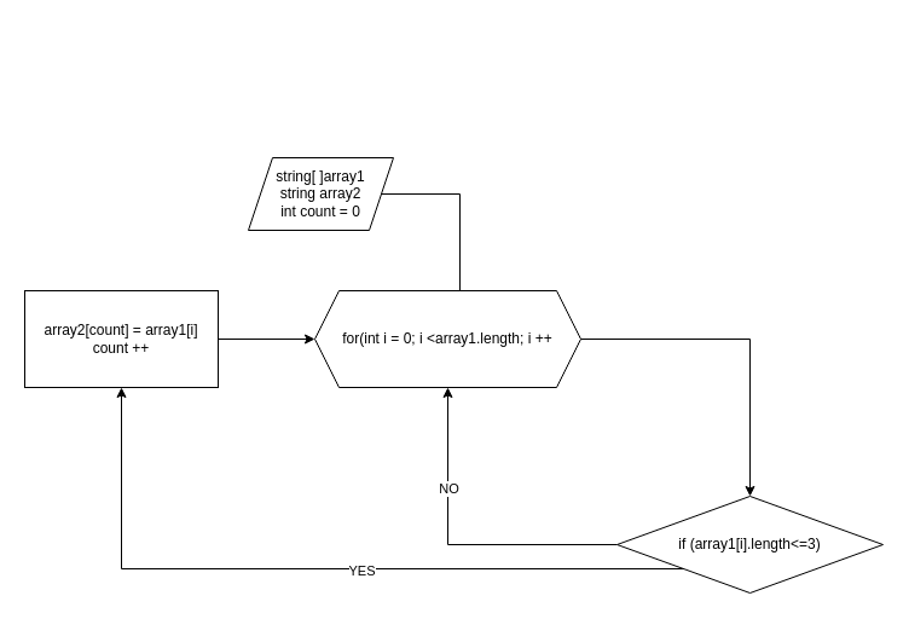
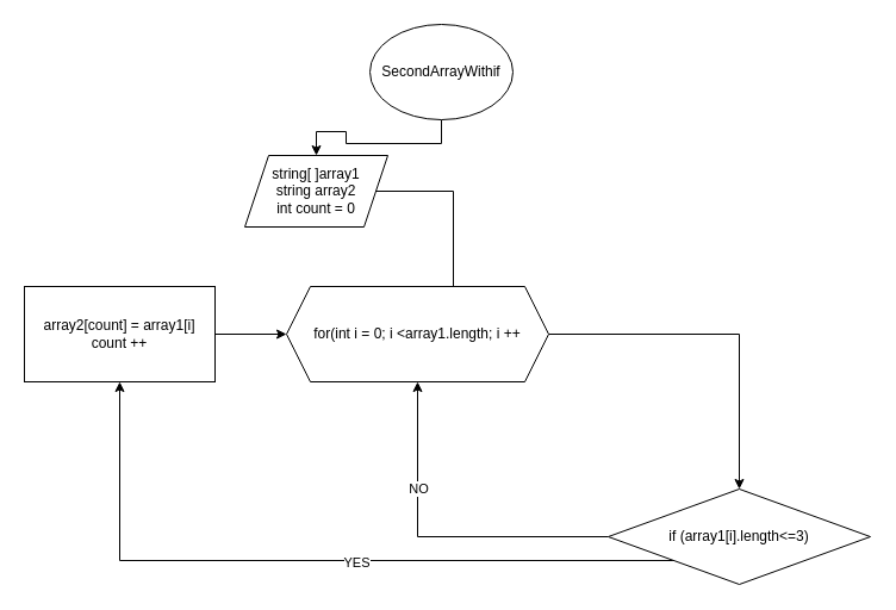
  <mxCell id="0" />
  <mxCell id="1" parent="0" />
+ <mxCell id="2" value="" style="edgeStyle=orthogonalEdgeStyle;rounded=0;orthogonalLoop=1;jettySize=auto;html=1;" edge="1" parent="1" source="3" target="5"><mxGeometry relative="1" as="geometry" /></mxCell>
+ <mxCell id="3" value="SecondArrayWithif" style="ellipse;whiteSpace=wrap;html=1;" vertex="1" parent="1"><mxGeometry x="310" y="20" width="120" height="80" as="geometry" /></mxCell>
  <mxCell id="4" style="edgeStyle=orthogonalEdgeStyle;rounded=0;orthogonalLoop=1;jettySize=auto;html=1;entryX=0;entryY=0.5;entryDx=0;entryDy=0;" edge="1" parent="1" source="5" target="7"><mxGeometry relative="1" as="geometry"><Array as="points"><mxPoint x="380" y="240" /><mxPoint x="420" y="240" /><mxPoint x="420" y="280" /></Array></mxGeometry></mxCell>
  <mxCell id="5" value="string[ ]array1&lt;br&gt;string array2&lt;br&gt;int count = 0" style="shape=parallelogram;perimeter=parallelogramPerimeter;whiteSpace=wrap;html=1;fixedSize=1;" vertex="1" parent="1"><mxGeometry x="205" y="130" width="120" height="60" as="geometry" /></mxCell>
  <mxCell id="6" value="" style="edgeStyle=orthogonalEdgeStyle;rounded=0;orthogonalLoop=1;jettySize=auto;html=1;" edge="1" parent="1" source="7" target="12"><mxGeometry relative="1" as="geometry" /></mxCell>
- <mxCell id="7" value="for(int i = 0; i &amp;lt;array1.length; i ++" style="shape=hexagon;perimeter=hexagonPerimeter2;whiteSpace=wrap;html=1;fixedSize=1;" vertex="1" parent="1"><mxGeometry x="260" y="240" width="220" height="80" as="geometry" /></mxCell>
+ <mxCell id="7" value="for(int i = 0; i &amp;lt;array1.length; i ++" style="shape=hexagon;perimeter=hexagonPerimeter2;whiteSpace=wrap;html=1;fixedSize=1;" vertex="1" parent="1"><mxGeometry x="240" y="240" width="220" height="80" as="geometry" /></mxCell>
  <mxCell id="8" style="edgeStyle=orthogonalEdgeStyle;rounded=0;orthogonalLoop=1;jettySize=auto;html=1;entryX=0.5;entryY=1;entryDx=0;entryDy=0;" edge="1" parent="1" source="12" target="7"><mxGeometry relative="1" as="geometry" /></mxCell>
  <mxCell id="9" value="NO" style="edgeLabel;html=1;align=center;verticalAlign=middle;resizable=0;points=[];" vertex="1" connectable="0" parent="8"><mxGeometry x="0.383" relative="1" as="geometry"><mxPoint as="offset" /></mxGeometry></mxCell>
  <mxCell id="10" style="edgeStyle=orthogonalEdgeStyle;rounded=0;orthogonalLoop=1;jettySize=auto;html=1;exitX=0;exitY=1;exitDx=0;exitDy=0;entryX=0.5;entryY=1;entryDx=0;entryDy=0;" edge="1" parent="1" source="12" target="14"><mxGeometry relative="1" as="geometry"><mxPoint x="80" y="320" as="targetPoint" /></mxGeometry></mxCell>
  <mxCell id="11" value="YES" style="edgeLabel;html=1;align=center;verticalAlign=middle;resizable=0;points=[];" vertex="1" connectable="0" parent="10"><mxGeometry x="-0.132" y="1" relative="1" as="geometry"><mxPoint as="offset" /></mxGeometry></mxCell>
  <mxCell id="12" value="if (array1[i].length&amp;lt;=3)" style="rhombus;whiteSpace=wrap;html=1;" vertex="1" parent="1"><mxGeometry x="510" y="410" width="220" height="80" as="geometry" /></mxCell>
  <mxCell id="13" style="edgeStyle=orthogonalEdgeStyle;rounded=0;orthogonalLoop=1;jettySize=auto;html=1;entryX=0;entryY=0.5;entryDx=0;entryDy=0;" edge="1" parent="1" source="14" target="7"><mxGeometry relative="1" as="geometry" /></mxCell>
  <mxCell id="14" value="array2[count] = array1[i]&lt;br&gt;count ++" style="rounded=0;whiteSpace=wrap;html=1;" vertex="1" parent="1"><mxGeometry x="20" y="240" width="160" height="80" as="geometry" /></mxCell>
